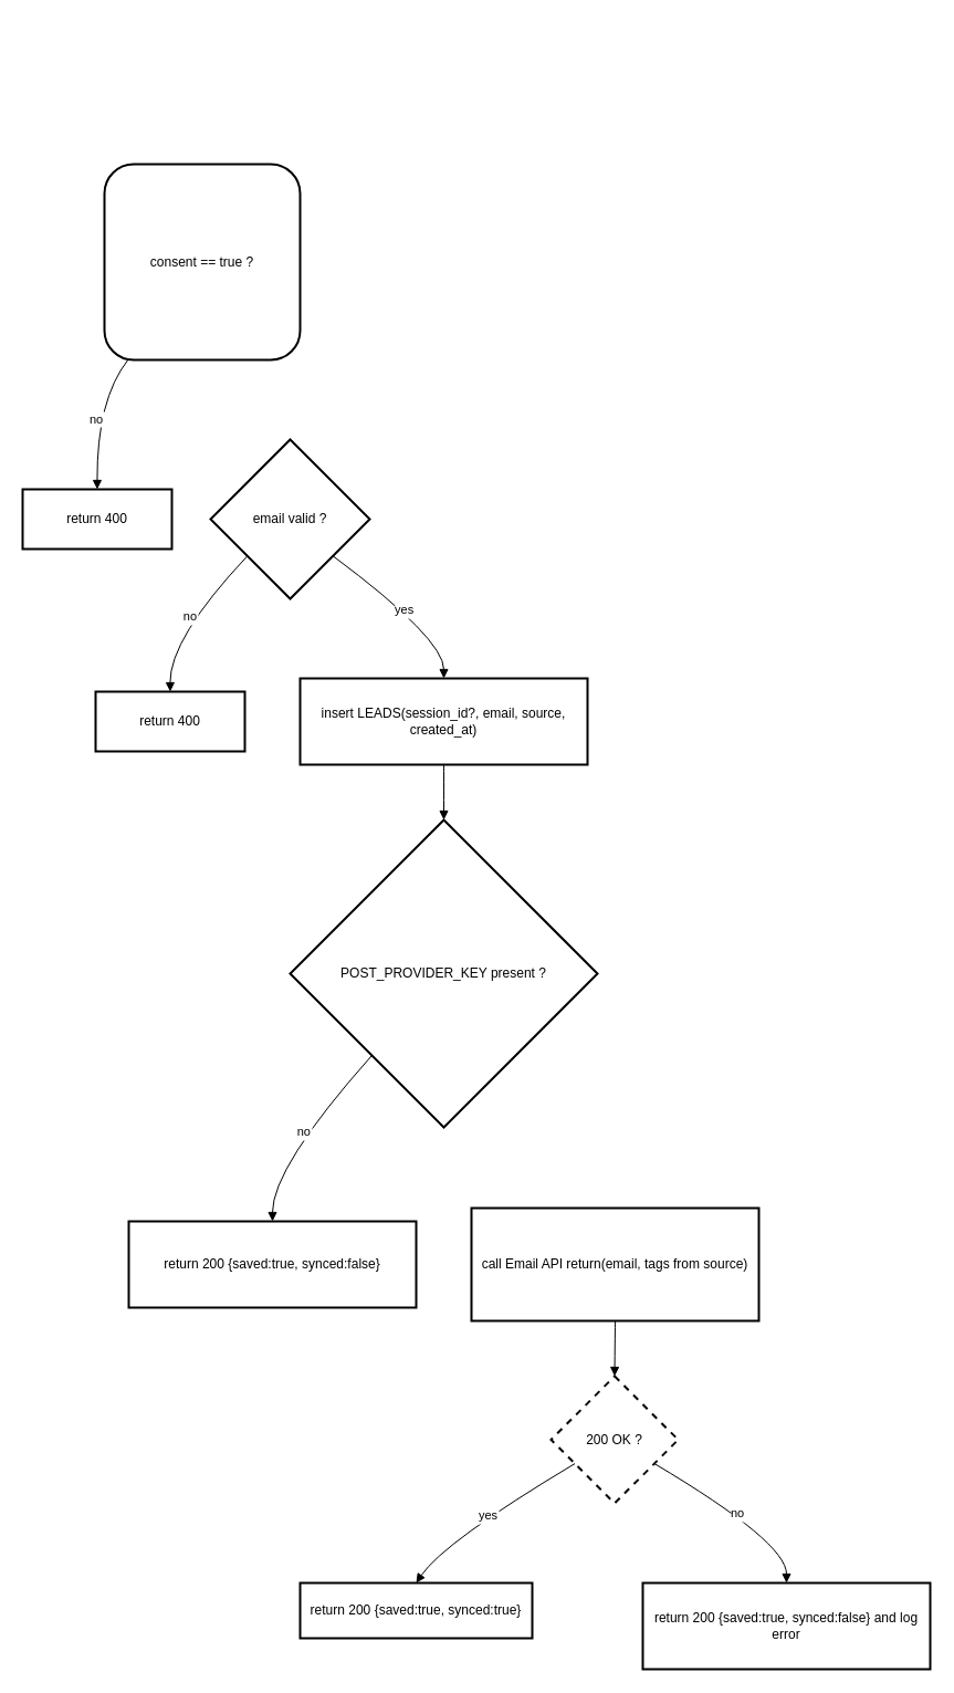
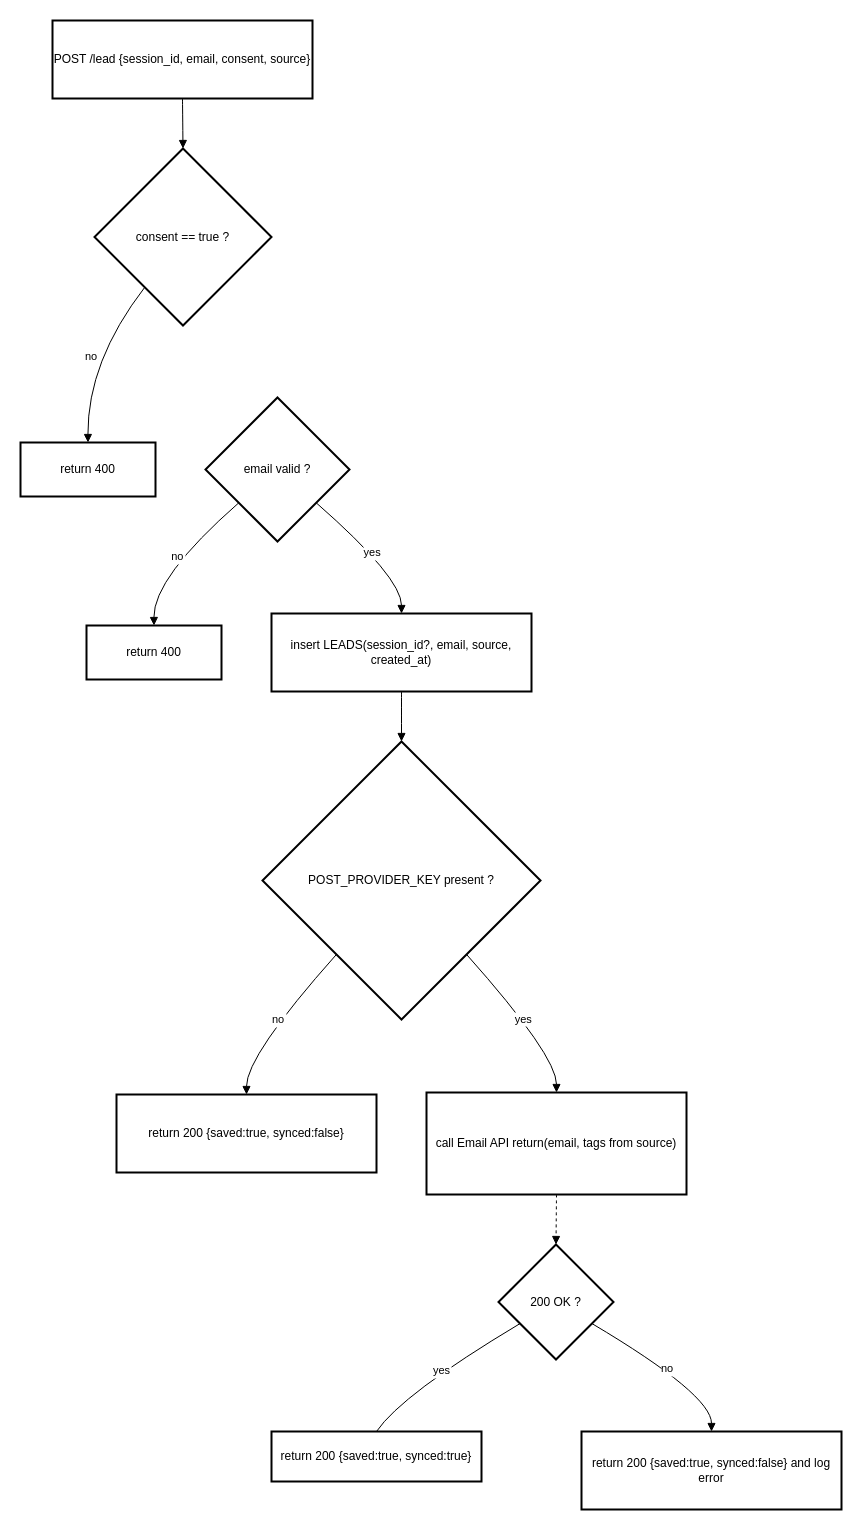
  <mxCell id="0" />
  <mxCell id="1" parent="0" />
- <mxCell id="3" value="consent == true ?" style="strokeWidth=2;whiteSpace=wrap;rounded=1;" vertex="1" parent="1"><mxGeometry x="94" y="148" width="177" height="177" as="geometry" /></mxCell>
+ <mxCell id="2" value="POST /lead {session_id, email, consent, source}" style="whiteSpace=wrap;strokeWidth=2;" vertex="1" parent="1"><mxGeometry x="52" y="20" width="260" height="78" as="geometry" /></mxCell>
+ <mxCell id="3" value="consent == true ?" style="rhombus;strokeWidth=2;whiteSpace=wrap;" vertex="1" parent="1"><mxGeometry x="94" y="148" width="177" height="177" as="geometry" /></mxCell>
  <mxCell id="4" value="return 400" style="whiteSpace=wrap;strokeWidth=2;" vertex="1" parent="1"><mxGeometry x="20" y="442" width="135" height="54" as="geometry" /></mxCell>
- <mxCell id="5" value="email valid ?" style="rhombus;strokeWidth=2;whiteSpace=wrap;" vertex="1" parent="1"><mxGeometry x="190" y="397" width="144" height="144" as="geometry" /></mxCell>
+ <mxCell id="5" value="email valid ?" style="rhombus;strokeWidth=2;whiteSpace=wrap;" vertex="1" parent="1"><mxGeometry x="205" y="397" width="144" height="144" as="geometry" /></mxCell>
  <mxCell id="6" value="return 400" style="whiteSpace=wrap;strokeWidth=2;" vertex="1" parent="1"><mxGeometry x="86" y="625" width="135" height="54" as="geometry" /></mxCell>
  <mxCell id="7" value="insert LEADS(session_id?, email, source, created_at)" style="whiteSpace=wrap;strokeWidth=2;" vertex="1" parent="1"><mxGeometry x="271" y="613" width="260" height="78" as="geometry" /></mxCell>
  <mxCell id="8" value="POST_PROVIDER_KEY present ?" style="rhombus;strokeWidth=2;whiteSpace=wrap;" vertex="1" parent="1"><mxGeometry x="262" y="741" width="278" height="278" as="geometry" /></mxCell>
- <mxCell id="9" value="return 200 {saved:true, synced:false}" style="whiteSpace=wrap;strokeWidth=2;" vertex="1" parent="1"><mxGeometry x="116" y="1104" width="260" height="78" as="geometry" /></mxCell>
+ <mxCell id="9" value="return 200 {saved:true, synced:false}" style="whiteSpace=wrap;strokeWidth=2;" vertex="1" parent="1"><mxGeometry x="116" y="1094" width="260" height="78" as="geometry" /></mxCell>
  <mxCell id="10" value="call Email API return(email, tags from source)" style="whiteSpace=wrap;strokeWidth=2;" vertex="1" parent="1"><mxGeometry x="426" y="1092" width="260" height="102" as="geometry" /></mxCell>
- <mxCell id="11" value="200 OK ?" style="rhombus;strokeWidth=2;whiteSpace=wrap;dashed=1;" vertex="1" parent="1"><mxGeometry x="498" y="1244" width="115" height="115" as="geometry" /></mxCell>
+ <mxCell id="11" value="200 OK ?" style="rhombus;strokeWidth=2;whiteSpace=wrap;" vertex="1" parent="1"><mxGeometry x="498" y="1244" width="115" height="115" as="geometry" /></mxCell>
  <mxCell id="12" value="return 200 {saved:true, synced:true}" style="whiteSpace=wrap;strokeWidth=2;" vertex="1" parent="1"><mxGeometry x="271" y="1431" width="210" height="50" as="geometry" /></mxCell>
  <mxCell id="13" value="return 200 {saved:true, synced:false} and log error" style="whiteSpace=wrap;strokeWidth=2;" vertex="1" parent="1"><mxGeometry x="581" y="1431" width="260" height="78" as="geometry" /></mxCell>
+ <mxCell id="14" value="" style="curved=1;startArrow=none;endArrow=block;exitX=0.5;exitY=1;entryX=0.5;entryY=0;rounded=0;" edge="1" parent="1" source="2" target="3"><mxGeometry relative="1" as="geometry"><Array as="points" /></mxGeometry></mxCell>
  <mxCell id="15" value="no" style="curved=1;startArrow=none;endArrow=block;exitX=0.12;exitY=1;entryX=0.5;entryY=0;rounded=0;" edge="1" parent="1" source="3" target="4"><mxGeometry relative="1" as="geometry"><Array as="points"><mxPoint x="87" y="361" /></Array></mxGeometry></mxCell>
  <mxCell id="16" value="no" style="curved=1;startArrow=none;endArrow=block;exitX=0;exitY=0.93;entryX=0.5;entryY=0;rounded=0;" edge="1" parent="1" source="5" target="6"><mxGeometry relative="1" as="geometry"><Array as="points"><mxPoint x="153" y="577" /></Array></mxGeometry></mxCell>
  <mxCell id="17" value="yes" style="curved=1;startArrow=none;endArrow=block;exitX=1;exitY=0.93;entryX=0.5;entryY=0;rounded=0;" edge="1" parent="1" source="5" target="7"><mxGeometry relative="1" as="geometry"><Array as="points"><mxPoint x="401" y="577" /></Array></mxGeometry></mxCell>
  <mxCell id="18" value="" style="curved=1;startArrow=none;endArrow=block;exitX=0.5;exitY=1;entryX=0.5;entryY=0;rounded=0;" edge="1" parent="1" source="7" target="8"><mxGeometry relative="1" as="geometry"><Array as="points" /></mxGeometry></mxCell>
  <mxCell id="19" value="no" style="curved=1;startArrow=none;endArrow=block;exitX=0.06;exitY=1;entryX=0.5;entryY=-0.01;rounded=0;" edge="1" parent="1" source="8" target="9"><mxGeometry relative="1" as="geometry"><Array as="points"><mxPoint x="246" y="1055" /></Array></mxGeometry></mxCell>
- <mxCell id="21" value="" style="curved=1;startArrow=none;endArrow=block;exitX=0.5;exitY=1;entryX=0.5;entryY=0;rounded=0;" edge="1" parent="1" source="10" target="11"><mxGeometry relative="1" as="geometry"><Array as="points" /></mxGeometry></mxCell>
- <mxCell id="22" value="yes" style="curved=1;startArrow=none;endArrow=block;exitX=0;exitY=0.8;entryX=0.5;entryY=0;rounded=0;" edge="1" parent="1" source="11" target="12"><mxGeometry relative="1" as="geometry"><Array as="points"><mxPoint x="401" y="1394" /></Array></mxGeometry></mxCell>
+ <mxCell id="20" value="yes" style="curved=1;startArrow=none;endArrow=block;exitX=0.94;exitY=1;entryX=0.5;entryY=0;rounded=0;" edge="1" parent="1" source="8" target="10"><mxGeometry relative="1" as="geometry"><Array as="points"><mxPoint x="556" y="1055" /></Array></mxGeometry></mxCell>
+ <mxCell id="21" value="" style="curved=1;startArrow=none;endArrow=block;exitX=0.5;exitY=1;entryX=0.5;entryY=0;rounded=0;dashed=1;" edge="1" parent="1" source="10" target="11"><mxGeometry relative="1" as="geometry"><Array as="points" /></mxGeometry></mxCell>
+ <mxCell id="22" value="yes" style="curved=1;startArrow=none;endArrow=none;exitX=0;exitY=0.8;entryX=0.5;entryY=0;rounded=0;" edge="1" parent="1" source="11" target="12"><mxGeometry relative="1" as="geometry"><Array as="points"><mxPoint x="401" y="1394" /></Array></mxGeometry></mxCell>
  <mxCell id="23" value="no" style="curved=1;startArrow=none;endArrow=block;exitX=1;exitY=0.8;entryX=0.5;entryY=0;rounded=0;" edge="1" parent="1" source="11" target="13"><mxGeometry relative="1" as="geometry"><Array as="points"><mxPoint x="711" y="1394" /></Array></mxGeometry></mxCell>
